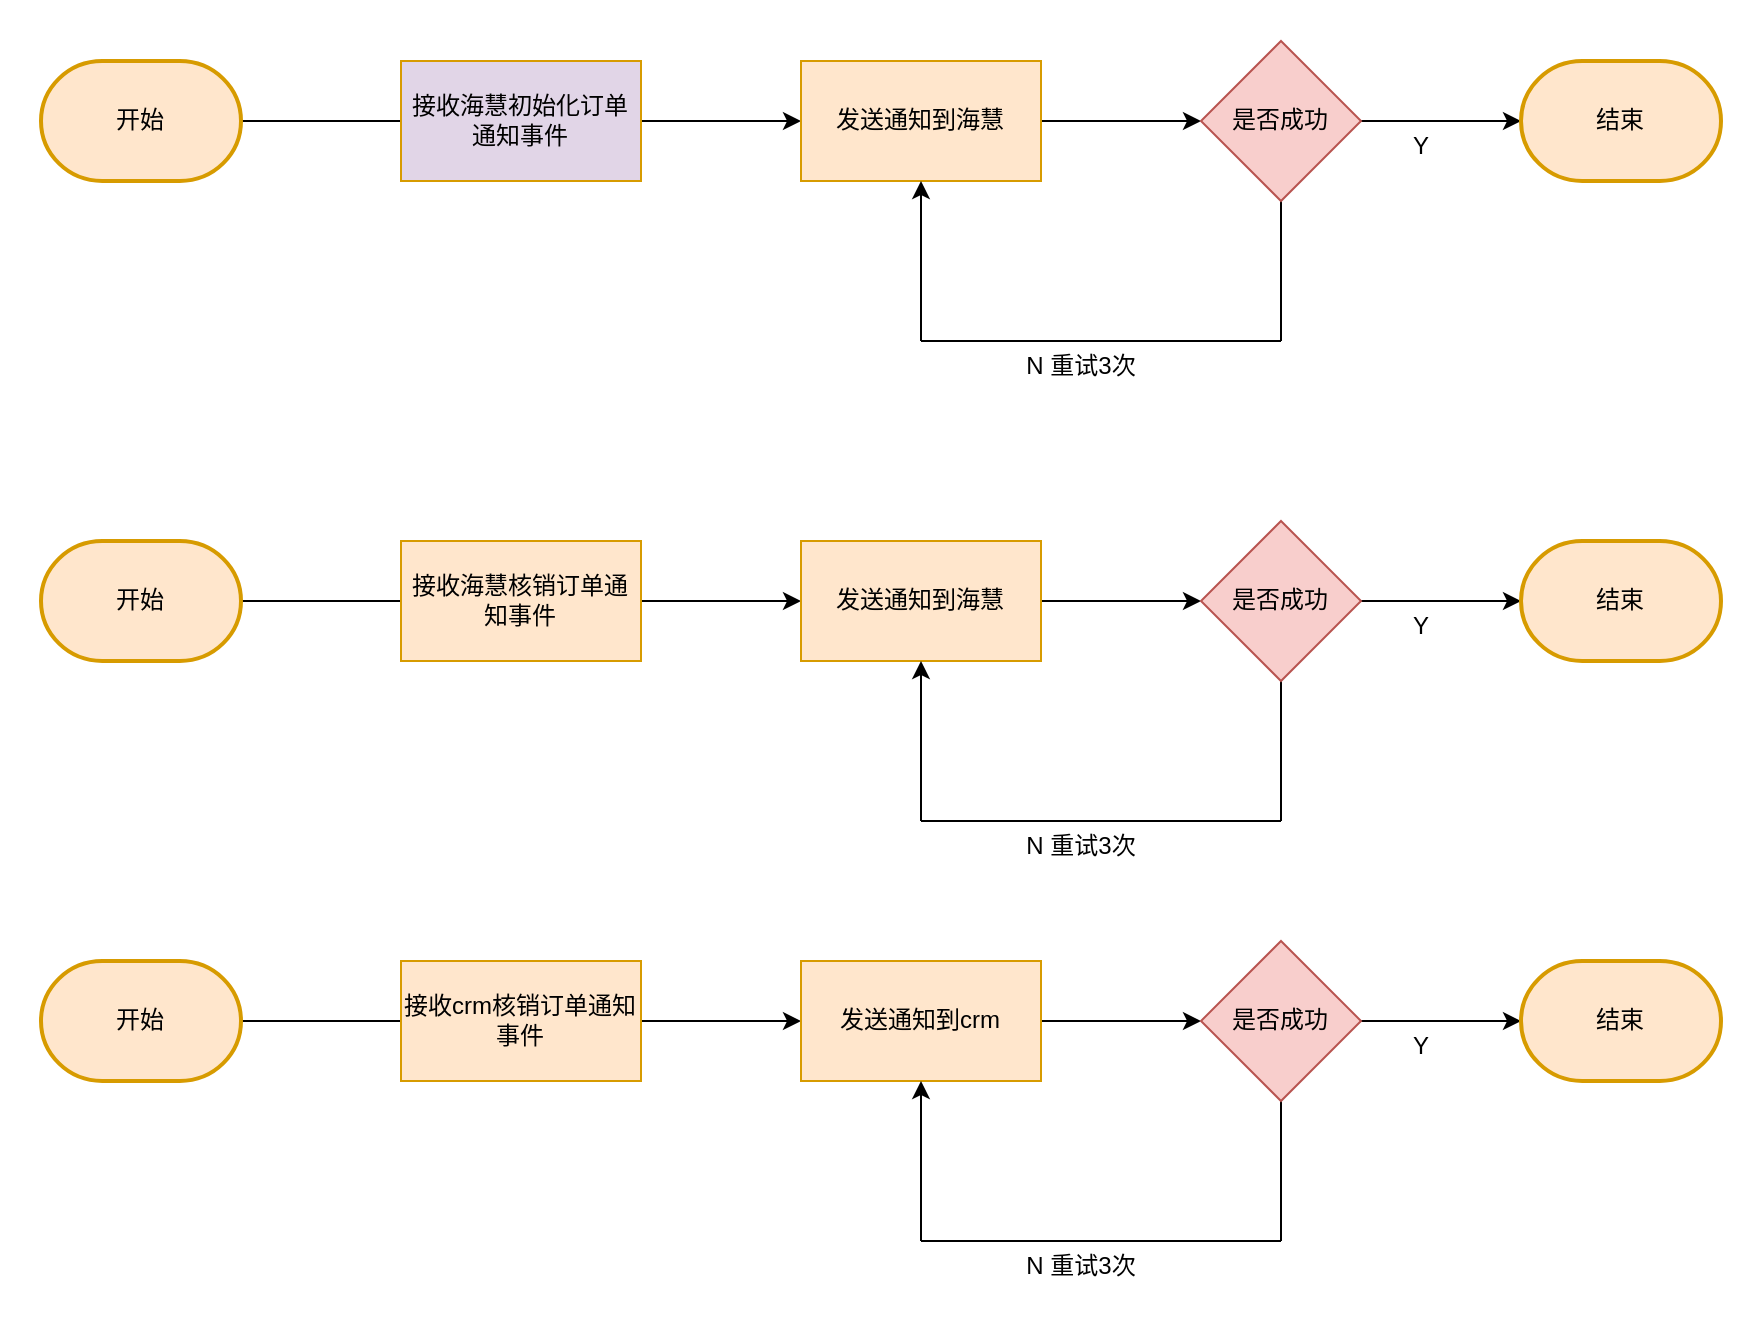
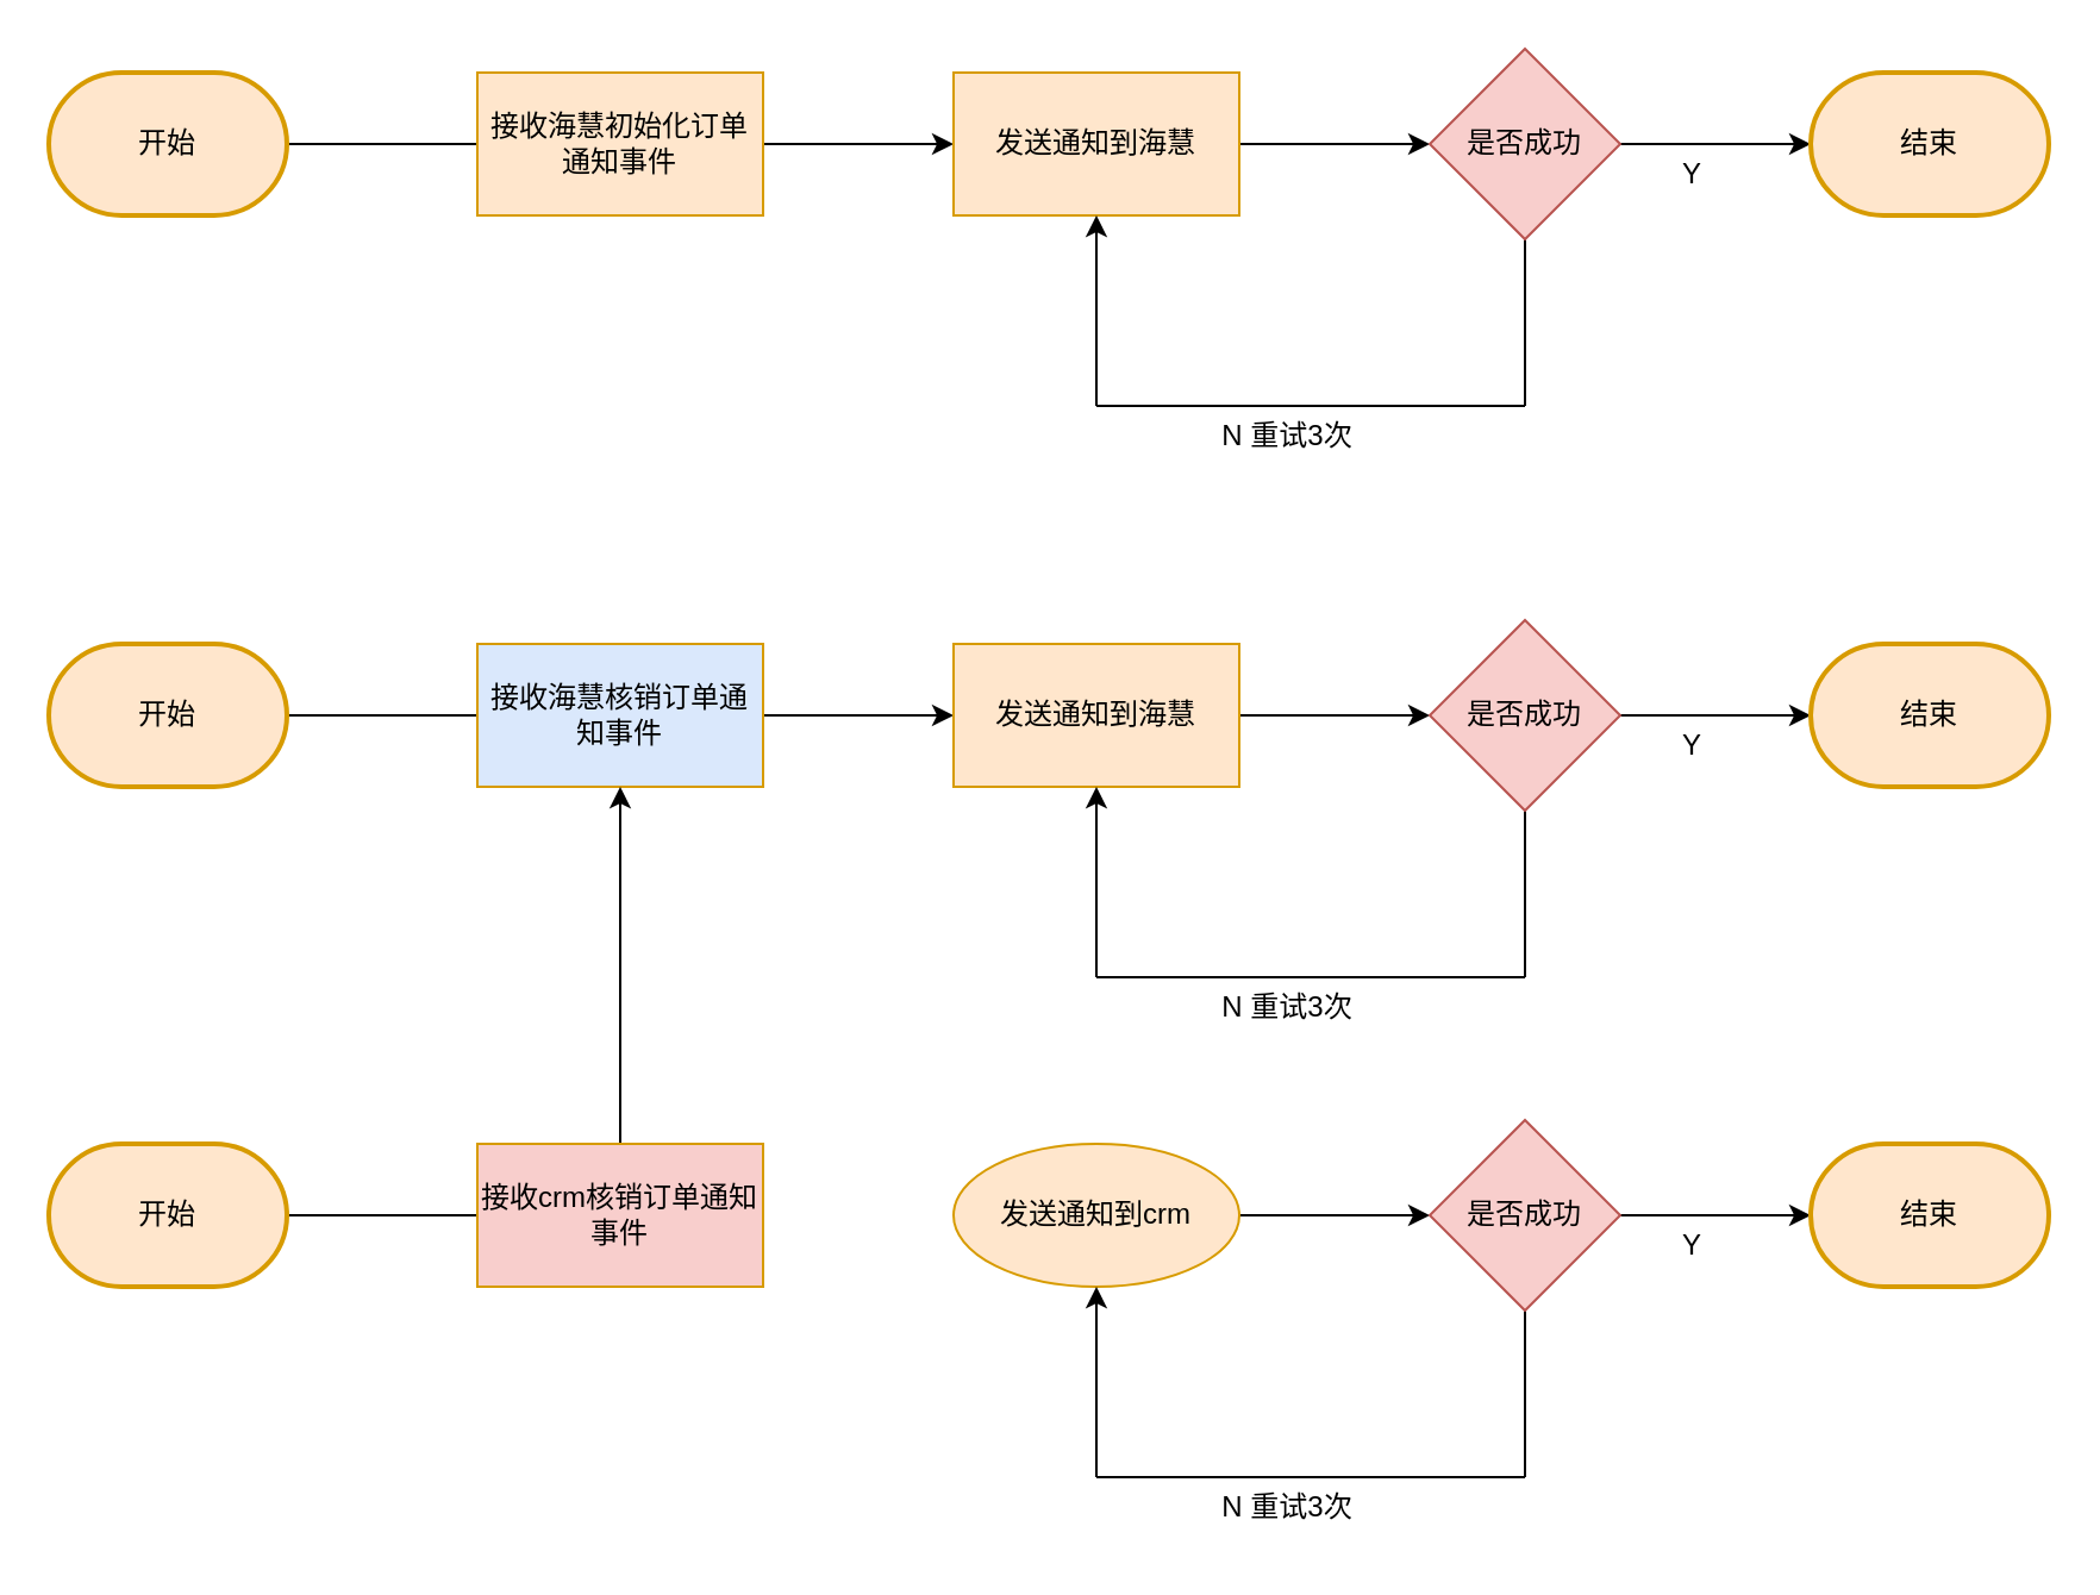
  <mxCell id="0" />
  <mxCell id="1" parent="0" />
  <mxCell id="2" value="" style="edgeStyle=orthogonalEdgeStyle;rounded=0;orthogonalLoop=1;jettySize=auto;html=1;" parent="1" source="3" edge="1"><mxGeometry relative="1" as="geometry"><mxPoint x="220" y="60" as="targetPoint" /></mxGeometry></mxCell>
  <mxCell id="3" value="开始" style="strokeWidth=2;html=1;shape=mxgraph.flowchart.terminator;whiteSpace=wrap;fillColor=#ffe6cc;strokeColor=#d79b00;" parent="1" vertex="1"><mxGeometry x="20" y="30" width="100" height="60" as="geometry" /></mxCell>
  <mxCell id="4" value="" style="edgeStyle=orthogonalEdgeStyle;rounded=0;orthogonalLoop=1;jettySize=auto;html=1;" edge="1" parent="1" source="5" target="7"><mxGeometry relative="1" as="geometry" /></mxCell>
- <mxCell id="5" value="接收海慧初始化订单通知事件" style="rounded=0;whiteSpace=wrap;html=1;fillColor=#e1d5e7;strokeColor=#d79b00;" vertex="1" parent="1"><mxGeometry x="200" y="30" width="120" height="60" as="geometry" /></mxCell>
+ <mxCell id="5" value="接收海慧初始化订单通知事件" style="rounded=0;whiteSpace=wrap;html=1;fillColor=#ffe6cc;strokeColor=#d79b00;" vertex="1" parent="1"><mxGeometry x="200" y="30" width="120" height="60" as="geometry" /></mxCell>
  <mxCell id="6" value="" style="edgeStyle=orthogonalEdgeStyle;rounded=0;orthogonalLoop=1;jettySize=auto;html=1;" edge="1" parent="1" source="7" target="10"><mxGeometry relative="1" as="geometry" /></mxCell>
  <mxCell id="7" value="发送通知到海慧" style="rounded=0;whiteSpace=wrap;html=1;fillColor=#ffe6cc;strokeColor=#d79b00;" vertex="1" parent="1"><mxGeometry x="400" y="30" width="120" height="60" as="geometry" /></mxCell>
  <mxCell id="8" value="" style="edgeStyle=orthogonalEdgeStyle;rounded=0;orthogonalLoop=1;jettySize=auto;html=1;" edge="1" parent="1" source="10"><mxGeometry relative="1" as="geometry"><mxPoint x="760" y="60" as="targetPoint" /></mxGeometry></mxCell>
  <mxCell id="9" style="edgeStyle=orthogonalEdgeStyle;rounded=0;orthogonalLoop=1;jettySize=auto;html=1;endArrow=none;endFill=0;" edge="1" parent="1" source="10"><mxGeometry relative="1" as="geometry"><mxPoint x="640" y="170" as="targetPoint" /></mxGeometry></mxCell>
  <mxCell id="10" value="是否成功" style="rhombus;whiteSpace=wrap;html=1;fillColor=#f8cecc;strokeColor=#b85450;" vertex="1" parent="1"><mxGeometry x="600" y="20" width="80" height="80" as="geometry" /></mxCell>
  <mxCell id="11" value="" style="endArrow=none;html=1;rounded=0;endFill=0;" edge="1" parent="1"><mxGeometry width="50" height="50" relative="1" as="geometry"><mxPoint x="640" y="170" as="sourcePoint" /><mxPoint x="460" y="170" as="targetPoint" /></mxGeometry></mxCell>
  <mxCell id="12" value="" style="endArrow=classic;html=1;rounded=0;entryX=0.5;entryY=1;entryDx=0;entryDy=0;" edge="1" parent="1" target="7"><mxGeometry width="50" height="50" relative="1" as="geometry"><mxPoint x="460" y="170" as="sourcePoint" /><mxPoint x="540" y="110" as="targetPoint" /></mxGeometry></mxCell>
  <mxCell id="13" value="结束" style="strokeWidth=2;html=1;shape=mxgraph.flowchart.terminator;whiteSpace=wrap;fillColor=#ffe6cc;strokeColor=#d79b00;" vertex="1" parent="1"><mxGeometry x="760" y="30" width="100" height="60" as="geometry" /></mxCell>
  <mxCell id="14" value="N 重试3次" style="text;html=1;align=center;verticalAlign=middle;resizable=0;points=[];autosize=1;strokeColor=none;fillColor=none;" vertex="1" parent="1"><mxGeometry x="500" y="168" width="80" height="30" as="geometry" /></mxCell>
  <mxCell id="15" value="Y" style="text;html=1;align=center;verticalAlign=middle;resizable=0;points=[];autosize=1;strokeColor=none;fillColor=none;" vertex="1" parent="1"><mxGeometry x="695" y="58" width="30" height="30" as="geometry" /></mxCell>
  <mxCell id="16" value="" style="edgeStyle=orthogonalEdgeStyle;rounded=0;orthogonalLoop=1;jettySize=auto;html=1;" edge="1" parent="1" source="17"><mxGeometry relative="1" as="geometry"><mxPoint x="220" y="300" as="targetPoint" /></mxGeometry></mxCell>
  <mxCell id="17" value="开始" style="strokeWidth=2;html=1;shape=mxgraph.flowchart.terminator;whiteSpace=wrap;fillColor=#ffe6cc;strokeColor=#d79b00;" vertex="1" parent="1"><mxGeometry x="20" y="270" width="100" height="60" as="geometry" /></mxCell>
  <mxCell id="18" value="" style="edgeStyle=orthogonalEdgeStyle;rounded=0;orthogonalLoop=1;jettySize=auto;html=1;" edge="1" parent="1" source="19" target="21"><mxGeometry relative="1" as="geometry" /></mxCell>
- <mxCell id="19" value="接收海慧核销订单通知事件" style="rounded=0;whiteSpace=wrap;html=1;fillColor=#ffe6cc;strokeColor=#d79b00;" vertex="1" parent="1"><mxGeometry x="200" y="270" width="120" height="60" as="geometry" /></mxCell>
+ <mxCell id="19" value="接收海慧核销订单通知事件" style="rounded=0;whiteSpace=wrap;html=1;fillColor=#dae8fc;strokeColor=#d79b00;" vertex="1" parent="1"><mxGeometry x="200" y="270" width="120" height="60" as="geometry" /></mxCell>
  <mxCell id="20" value="" style="edgeStyle=orthogonalEdgeStyle;rounded=0;orthogonalLoop=1;jettySize=auto;html=1;" edge="1" parent="1" source="21" target="24"><mxGeometry relative="1" as="geometry" /></mxCell>
  <mxCell id="21" value="发送通知到海慧" style="rounded=0;whiteSpace=wrap;html=1;fillColor=#ffe6cc;strokeColor=#d79b00;" vertex="1" parent="1"><mxGeometry x="400" y="270" width="120" height="60" as="geometry" /></mxCell>
  <mxCell id="22" value="" style="edgeStyle=orthogonalEdgeStyle;rounded=0;orthogonalLoop=1;jettySize=auto;html=1;" edge="1" parent="1" source="24"><mxGeometry relative="1" as="geometry"><mxPoint x="760" y="300" as="targetPoint" /></mxGeometry></mxCell>
  <mxCell id="23" style="edgeStyle=orthogonalEdgeStyle;rounded=0;orthogonalLoop=1;jettySize=auto;html=1;endArrow=none;endFill=0;" edge="1" parent="1" source="24"><mxGeometry relative="1" as="geometry"><mxPoint x="640" y="410" as="targetPoint" /></mxGeometry></mxCell>
  <mxCell id="24" value="是否成功" style="rhombus;whiteSpace=wrap;html=1;fillColor=#f8cecc;strokeColor=#b85450;" vertex="1" parent="1"><mxGeometry x="600" y="260" width="80" height="80" as="geometry" /></mxCell>
  <mxCell id="25" value="" style="endArrow=none;html=1;rounded=0;endFill=0;" edge="1" parent="1"><mxGeometry width="50" height="50" relative="1" as="geometry"><mxPoint x="640" y="410" as="sourcePoint" /><mxPoint x="460" y="410" as="targetPoint" /></mxGeometry></mxCell>
  <mxCell id="26" value="" style="endArrow=classic;html=1;rounded=0;entryX=0.5;entryY=1;entryDx=0;entryDy=0;" edge="1" parent="1" target="21"><mxGeometry width="50" height="50" relative="1" as="geometry"><mxPoint x="460" y="410" as="sourcePoint" /><mxPoint x="540" y="350" as="targetPoint" /></mxGeometry></mxCell>
  <mxCell id="27" value="结束" style="strokeWidth=2;html=1;shape=mxgraph.flowchart.terminator;whiteSpace=wrap;fillColor=#ffe6cc;strokeColor=#d79b00;" vertex="1" parent="1"><mxGeometry x="760" y="270" width="100" height="60" as="geometry" /></mxCell>
  <mxCell id="28" value="N 重试3次" style="text;html=1;align=center;verticalAlign=middle;resizable=0;points=[];autosize=1;strokeColor=none;fillColor=none;" vertex="1" parent="1"><mxGeometry x="500" y="408" width="80" height="30" as="geometry" /></mxCell>
  <mxCell id="29" value="Y" style="text;html=1;align=center;verticalAlign=middle;resizable=0;points=[];autosize=1;strokeColor=none;fillColor=none;" vertex="1" parent="1"><mxGeometry x="695" y="298" width="30" height="30" as="geometry" /></mxCell>
  <mxCell id="30" value="" style="edgeStyle=orthogonalEdgeStyle;rounded=0;orthogonalLoop=1;jettySize=auto;html=1;" edge="1" parent="1" source="31"><mxGeometry relative="1" as="geometry"><mxPoint x="220" y="510" as="targetPoint" /></mxGeometry></mxCell>
  <mxCell id="31" value="开始" style="strokeWidth=2;html=1;shape=mxgraph.flowchart.terminator;whiteSpace=wrap;fillColor=#ffe6cc;strokeColor=#d79b00;" vertex="1" parent="1"><mxGeometry x="20" y="480" width="100" height="60" as="geometry" /></mxCell>
- <mxCell id="32" value="" style="edgeStyle=orthogonalEdgeStyle;rounded=0;orthogonalLoop=1;jettySize=auto;html=1;" edge="1" parent="1" source="33" target="35"><mxGeometry relative="1" as="geometry" /></mxCell>
- <mxCell id="33" value="接收crm核销订单通知事件" style="rounded=0;whiteSpace=wrap;html=1;fillColor=#ffe6cc;strokeColor=#d79b00;" vertex="1" parent="1"><mxGeometry x="200" y="480" width="120" height="60" as="geometry" /></mxCell>
+ <mxCell id="32" value="" style="edgeStyle=orthogonalEdgeStyle;rounded=0;orthogonalLoop=1;jettySize=auto;html=1;" edge="1" parent="1" source="33" target="19"><mxGeometry relative="1" as="geometry" /></mxCell>
+ <mxCell id="33" value="接收crm核销订单通知事件" style="rounded=0;whiteSpace=wrap;html=1;fillColor=#f8cecc;strokeColor=#d79b00;" vertex="1" parent="1"><mxGeometry x="200" y="480" width="120" height="60" as="geometry" /></mxCell>
  <mxCell id="34" value="" style="edgeStyle=orthogonalEdgeStyle;rounded=0;orthogonalLoop=1;jettySize=auto;html=1;" edge="1" parent="1" source="35" target="38"><mxGeometry relative="1" as="geometry" /></mxCell>
- <mxCell id="35" value="发送通知到crm" style="rounded=0;whiteSpace=wrap;html=1;fillColor=#ffe6cc;strokeColor=#d79b00;" vertex="1" parent="1"><mxGeometry x="400" y="480" width="120" height="60" as="geometry" /></mxCell>
+ <mxCell id="35" value="发送通知到crm" style="ellipse;whiteSpace=wrap;html=1;fillColor=#ffe6cc;strokeColor=#d79b00;" vertex="1" parent="1"><mxGeometry x="400" y="480" width="120" height="60" as="geometry" /></mxCell>
  <mxCell id="36" value="" style="edgeStyle=orthogonalEdgeStyle;rounded=0;orthogonalLoop=1;jettySize=auto;html=1;" edge="1" parent="1" source="38"><mxGeometry relative="1" as="geometry"><mxPoint x="760" y="510" as="targetPoint" /></mxGeometry></mxCell>
  <mxCell id="37" style="edgeStyle=orthogonalEdgeStyle;rounded=0;orthogonalLoop=1;jettySize=auto;html=1;endArrow=none;endFill=0;" edge="1" parent="1" source="38"><mxGeometry relative="1" as="geometry"><mxPoint x="640" y="620" as="targetPoint" /></mxGeometry></mxCell>
  <mxCell id="38" value="是否成功" style="rhombus;whiteSpace=wrap;html=1;fillColor=#f8cecc;strokeColor=#b85450;" vertex="1" parent="1"><mxGeometry x="600" y="470" width="80" height="80" as="geometry" /></mxCell>
  <mxCell id="39" value="" style="endArrow=none;html=1;rounded=0;endFill=0;" edge="1" parent="1"><mxGeometry width="50" height="50" relative="1" as="geometry"><mxPoint x="640" y="620" as="sourcePoint" /><mxPoint x="460" y="620" as="targetPoint" /></mxGeometry></mxCell>
  <mxCell id="40" value="" style="endArrow=classic;html=1;rounded=0;entryX=0.5;entryY=1;entryDx=0;entryDy=0;" edge="1" parent="1" target="35"><mxGeometry width="50" height="50" relative="1" as="geometry"><mxPoint x="460" y="620" as="sourcePoint" /><mxPoint x="540" y="560" as="targetPoint" /></mxGeometry></mxCell>
  <mxCell id="41" value="结束" style="strokeWidth=2;html=1;shape=mxgraph.flowchart.terminator;whiteSpace=wrap;fillColor=#ffe6cc;strokeColor=#d79b00;" vertex="1" parent="1"><mxGeometry x="760" y="480" width="100" height="60" as="geometry" /></mxCell>
  <mxCell id="42" value="N 重试3次" style="text;html=1;align=center;verticalAlign=middle;resizable=0;points=[];autosize=1;strokeColor=none;fillColor=none;" vertex="1" parent="1"><mxGeometry x="500" y="618" width="80" height="30" as="geometry" /></mxCell>
  <mxCell id="43" value="Y" style="text;html=1;align=center;verticalAlign=middle;resizable=0;points=[];autosize=1;strokeColor=none;fillColor=none;" vertex="1" parent="1"><mxGeometry x="695" y="508" width="30" height="30" as="geometry" /></mxCell>
